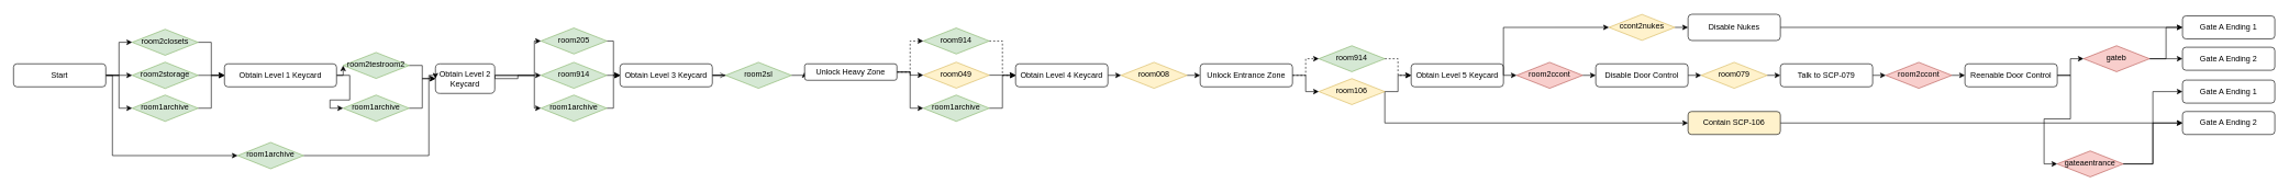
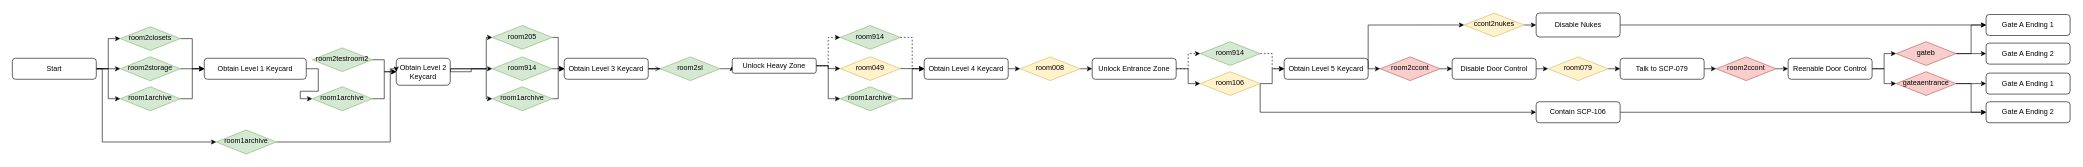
  <mxCell id="0" />
  <mxCell id="1" parent="0" />
  <mxCell id="2" style="edgeStyle=orthogonalEdgeStyle;rounded=0;orthogonalLoop=1;jettySize=auto;html=1;exitX=1;exitY=0.5;exitDx=0;exitDy=0;entryX=0;entryY=0.5;entryDx=0;entryDy=0;" parent="1" source="3" target="8" edge="1"><mxGeometry relative="1" as="geometry"><mxPoint x="360" y="118.92" as="targetPoint" /></mxGeometry></mxCell>
  <mxCell id="3" value="room2closets" style="rhombus;whiteSpace=wrap;html=1;shadow=0;fontFamily=Helvetica;fontSize=12;align=center;strokeWidth=1;spacing=6;spacingTop=-4;fillColor=#d5e8d4;strokeColor=#82b366;" parent="1" vertex="1"><mxGeometry x="200" y="43.92" width="100" height="39.52" as="geometry" /></mxCell>
  <mxCell id="4" style="edgeStyle=orthogonalEdgeStyle;rounded=0;orthogonalLoop=1;jettySize=auto;html=1;exitX=1;exitY=0.5;exitDx=0;exitDy=0;entryX=0;entryY=0.5;entryDx=0;entryDy=0;" parent="1" source="5" target="8" edge="1"><mxGeometry relative="1" as="geometry" /></mxCell>
  <mxCell id="5" value="room2storage" style="rhombus;whiteSpace=wrap;html=1;shadow=0;fontFamily=Helvetica;fontSize=12;align=center;strokeWidth=1;spacing=6;spacingTop=-4;fillColor=#d5e8d4;strokeColor=#82b366;" parent="1" vertex="1"><mxGeometry x="200" y="93.92" width="100" height="40" as="geometry" /></mxCell>
- <mxCell id="6" style="edgeStyle=orthogonalEdgeStyle;rounded=0;orthogonalLoop=1;jettySize=auto;html=1;exitX=1;exitY=0.5;exitDx=0;exitDy=0;entryX=0;entryY=0.5;entryDx=0;entryDy=0;" parent="1" source="8" target="10" edge="1"><mxGeometry relative="1" as="geometry"><mxPoint x="520" y="88.92" as="targetPoint" /></mxGeometry></mxCell>
  <mxCell id="7" style="edgeStyle=orthogonalEdgeStyle;rounded=0;orthogonalLoop=1;jettySize=auto;html=1;exitX=1;exitY=0.5;exitDx=0;exitDy=0;entryX=0;entryY=0.5;entryDx=0;entryDy=0;" edge="1" parent="1" source="8" target="83"><mxGeometry relative="1" as="geometry" /></mxCell>
  <mxCell id="8" value="Obtain Level 1 Keycard" style="rounded=1;whiteSpace=wrap;html=1;" parent="1" vertex="1"><mxGeometry x="340" y="96.42" width="170" height="35" as="geometry" /></mxCell>
  <mxCell id="9" style="edgeStyle=orthogonalEdgeStyle;rounded=0;orthogonalLoop=1;jettySize=auto;html=1;exitX=1;exitY=0.5;exitDx=0;exitDy=0;entryX=0;entryY=0.5;entryDx=0;entryDy=0;" edge="1" parent="1" source="10" target="14"><mxGeometry relative="1" as="geometry" /></mxCell>
  <mxCell id="10" value="room2testroom2" style="rhombus;whiteSpace=wrap;html=1;shadow=0;fontFamily=Helvetica;fontSize=12;align=center;strokeWidth=1;spacing=6;spacingTop=-4;fillColor=#d5e8d4;strokeColor=#82b366;" parent="1" vertex="1"><mxGeometry x="520" y="79.16" width="100" height="39.52" as="geometry" /></mxCell>
  <mxCell id="11" style="edgeStyle=orthogonalEdgeStyle;rounded=0;orthogonalLoop=1;jettySize=auto;html=1;exitX=1;exitY=0.5;exitDx=0;exitDy=0;entryX=0;entryY=0.5;entryDx=0;entryDy=0;" edge="1" parent="1" source="14" target="16"><mxGeometry relative="1" as="geometry" /></mxCell>
  <mxCell id="12" style="edgeStyle=orthogonalEdgeStyle;rounded=0;orthogonalLoop=1;jettySize=auto;html=1;exitX=1;exitY=0.5;exitDx=0;exitDy=0;entryX=0;entryY=0.5;entryDx=0;entryDy=0;" edge="1" parent="1" source="14" target="79"><mxGeometry relative="1" as="geometry"><Array as="points"><mxPoint x="810" y="114" /><mxPoint x="810" y="62" /></Array></mxGeometry></mxCell>
  <mxCell id="13" style="edgeStyle=orthogonalEdgeStyle;rounded=0;orthogonalLoop=1;jettySize=auto;html=1;exitX=1;exitY=0.5;exitDx=0;exitDy=0;entryX=0;entryY=0.5;entryDx=0;entryDy=0;" edge="1" parent="1" source="14" target="85"><mxGeometry relative="1" as="geometry"><Array as="points"><mxPoint x="810" y="114" /><mxPoint x="810" y="164" /></Array></mxGeometry></mxCell>
  <mxCell id="14" value="Obtain Level 2 Keycard" style="rounded=1;whiteSpace=wrap;html=1;" parent="1" vertex="1"><mxGeometry x="660" y="96.42" width="90" height="45" as="geometry" /></mxCell>
  <mxCell id="15" style="edgeStyle=orthogonalEdgeStyle;rounded=0;orthogonalLoop=1;jettySize=auto;html=1;exitX=1;exitY=0.5;exitDx=0;exitDy=0;entryX=0;entryY=0.5;entryDx=0;entryDy=0;" parent="1" source="16" target="18" edge="1"><mxGeometry relative="1" as="geometry"><mxPoint x="940" y="114.206" as="targetPoint" /><Array as="points"><mxPoint x="930" y="114" /><mxPoint x="930" y="114" /></Array></mxGeometry></mxCell>
  <mxCell id="16" value="room914" style="rhombus;whiteSpace=wrap;html=1;shadow=0;fontFamily=Helvetica;fontSize=12;align=center;strokeWidth=1;spacing=6;spacingTop=-4;fillColor=#d5e8d4;strokeColor=#82b366;" parent="1" vertex="1"><mxGeometry x="820" y="94.16" width="100" height="39.52" as="geometry" /></mxCell>
  <mxCell id="17" style="edgeStyle=orthogonalEdgeStyle;rounded=0;orthogonalLoop=1;jettySize=auto;html=1;entryX=0;entryY=0.5;entryDx=0;entryDy=0;endArrow=open;" parent="1" source="18" target="20" edge="1"><mxGeometry relative="1" as="geometry"><mxPoint x="1150" y="128.92" as="targetPoint" /></mxGeometry></mxCell>
  <mxCell id="18" value="Obtain Level 3 Keycard" style="rounded=1;whiteSpace=wrap;html=1;" parent="1" vertex="1"><mxGeometry x="940" y="96.42" width="140" height="35" as="geometry" /></mxCell>
  <mxCell id="19" style="edgeStyle=orthogonalEdgeStyle;rounded=0;orthogonalLoop=1;jettySize=auto;html=1;exitX=1;exitY=0.5;exitDx=0;exitDy=0;entryX=0;entryY=0.5;entryDx=0;entryDy=0;" parent="1" source="20" target="24" edge="1"><mxGeometry relative="1" as="geometry" /></mxCell>
  <mxCell id="20" value="room2sl" style="rhombus;whiteSpace=wrap;html=1;shadow=0;fontFamily=Helvetica;fontSize=12;align=center;strokeWidth=1;spacing=6;spacingTop=-4;fillColor=#d5e8d4;strokeColor=#82b366;" parent="1" vertex="1"><mxGeometry x="1100" y="94.16" width="100" height="39.52" as="geometry" /></mxCell>
  <mxCell id="21" style="edgeStyle=orthogonalEdgeStyle;rounded=0;orthogonalLoop=1;jettySize=auto;html=1;exitX=1;exitY=0.5;exitDx=0;exitDy=0;entryX=0;entryY=0.5;entryDx=0;entryDy=0;" parent="1" source="24" target="26" edge="1"><mxGeometry relative="1" as="geometry"><mxPoint x="1400" y="88.92" as="targetPoint" /></mxGeometry></mxCell>
  <mxCell id="22" style="edgeStyle=orthogonalEdgeStyle;rounded=0;orthogonalLoop=1;jettySize=auto;html=1;exitX=1;exitY=0.5;exitDx=0;exitDy=0;entryX=0;entryY=0.5;entryDx=0;entryDy=0;dashed=1;" parent="1" source="24" target="28" edge="1"><mxGeometry relative="1" as="geometry" /></mxCell>
  <mxCell id="23" style="edgeStyle=orthogonalEdgeStyle;rounded=0;orthogonalLoop=1;jettySize=auto;html=1;exitX=1;exitY=0.5;exitDx=0;exitDy=0;entryX=0;entryY=0.5;entryDx=0;entryDy=0;" edge="1" parent="1" source="24" target="89"><mxGeometry relative="1" as="geometry" /></mxCell>
  <mxCell id="24" value="Unlock Heavy Zone" style="rounded=1;whiteSpace=wrap;html=1;" parent="1" vertex="1"><mxGeometry x="1220" y="96.42" width="140" height="25" as="geometry" /></mxCell>
  <mxCell id="25" style="edgeStyle=orthogonalEdgeStyle;rounded=0;orthogonalLoop=1;jettySize=auto;html=1;exitX=1;exitY=0.5;exitDx=0;exitDy=0;entryX=0;entryY=0.5;entryDx=0;entryDy=0;" parent="1" source="26" target="30" edge="1"><mxGeometry relative="1" as="geometry" /></mxCell>
  <mxCell id="26" value="room049" style="rhombus;whiteSpace=wrap;html=1;shadow=0;fontFamily=Helvetica;fontSize=12;align=center;strokeWidth=1;spacing=6;spacingTop=-4;fillColor=#fff2cc;strokeColor=#d6b656;" parent="1" vertex="1"><mxGeometry x="1400" y="93.92" width="100" height="39.52" as="geometry" /></mxCell>
  <mxCell id="27" style="edgeStyle=orthogonalEdgeStyle;rounded=0;orthogonalLoop=1;jettySize=auto;html=1;exitX=1;exitY=0.5;exitDx=0;exitDy=0;dashed=1;entryX=0;entryY=0.5;entryDx=0;entryDy=0;" parent="1" source="28" target="30" edge="1"><mxGeometry relative="1" as="geometry"><mxPoint x="1530" y="138.92" as="targetPoint" /></mxGeometry></mxCell>
  <mxCell id="28" value="room914" style="rhombus;whiteSpace=wrap;html=1;shadow=0;fontFamily=Helvetica;fontSize=12;align=center;strokeWidth=1;spacing=6;spacingTop=-4;fillColor=#d5e8d4;strokeColor=#82b366;" parent="1" vertex="1"><mxGeometry x="1400" y="41.9" width="100" height="39.52" as="geometry" /></mxCell>
  <mxCell id="29" style="edgeStyle=orthogonalEdgeStyle;rounded=0;orthogonalLoop=1;jettySize=auto;html=1;exitX=1;exitY=0.5;exitDx=0;exitDy=0;entryX=0;entryY=0.5;entryDx=0;entryDy=0;" parent="1" source="30" target="32" edge="1"><mxGeometry relative="1" as="geometry" /></mxCell>
  <mxCell id="30" value="Obtain Level 4 Keycard" style="rounded=1;whiteSpace=wrap;html=1;" parent="1" vertex="1"><mxGeometry x="1540" y="96.42" width="140" height="35" as="geometry" /></mxCell>
  <mxCell id="31" style="edgeStyle=orthogonalEdgeStyle;rounded=0;orthogonalLoop=1;jettySize=auto;html=1;exitX=1;exitY=0.5;exitDx=0;exitDy=0;entryX=0;entryY=0.5;entryDx=0;entryDy=0;" parent="1" source="32" target="35" edge="1"><mxGeometry relative="1" as="geometry" /></mxCell>
  <mxCell id="32" value="room008" style="rhombus;whiteSpace=wrap;html=1;shadow=0;fontFamily=Helvetica;fontSize=12;align=center;strokeWidth=1;spacing=6;spacingTop=-4;fillColor=#fff2cc;strokeColor=#d6b656;" parent="1" vertex="1"><mxGeometry x="1700" y="94.16" width="100" height="39.52" as="geometry" /></mxCell>
  <mxCell id="33" style="edgeStyle=orthogonalEdgeStyle;rounded=0;orthogonalLoop=1;jettySize=auto;html=1;exitX=1;exitY=0.5;exitDx=0;exitDy=0;entryX=0;entryY=0.5;entryDx=0;entryDy=0;dashed=1;" parent="1" source="35" target="39" edge="1"><mxGeometry relative="1" as="geometry" /></mxCell>
  <mxCell id="34" style="edgeStyle=orthogonalEdgeStyle;rounded=0;orthogonalLoop=1;jettySize=auto;html=1;exitX=1;exitY=0.5;exitDx=0;exitDy=0;entryX=0;entryY=0.5;entryDx=0;entryDy=0;" parent="1" source="35" target="47" edge="1"><mxGeometry relative="1" as="geometry" /></mxCell>
  <mxCell id="35" value="Unlock Entrance Zone" style="rounded=1;whiteSpace=wrap;html=1;" parent="1" vertex="1"><mxGeometry x="1820" y="96.42" width="140" height="35" as="geometry" /></mxCell>
  <mxCell id="36" style="edgeStyle=orthogonalEdgeStyle;rounded=0;orthogonalLoop=1;jettySize=auto;html=1;exitX=1;exitY=0.5;exitDx=0;exitDy=0;entryX=0;entryY=0.5;entryDx=0;entryDy=0;" parent="1" source="37" target="51" edge="1"><mxGeometry relative="1" as="geometry" /></mxCell>
  <mxCell id="37" value="Obtain Level 5 Keycard" style="rounded=1;whiteSpace=wrap;html=1;" parent="1" vertex="1"><mxGeometry x="2140" y="96.42" width="140" height="35" as="geometry" /></mxCell>
  <mxCell id="38" style="edgeStyle=orthogonalEdgeStyle;rounded=0;orthogonalLoop=1;jettySize=auto;html=1;exitX=1;exitY=0.5;exitDx=0;exitDy=0;entryX=0;entryY=0.5;entryDx=0;entryDy=0;dashed=1;" parent="1" source="39" target="37" edge="1"><mxGeometry relative="1" as="geometry" /></mxCell>
  <mxCell id="39" value="room914" style="rhombus;whiteSpace=wrap;html=1;shadow=0;fontFamily=Helvetica;fontSize=12;align=center;strokeWidth=1;spacing=6;spacingTop=-4;fillColor=#d5e8d4;strokeColor=#82b366;" parent="1" vertex="1"><mxGeometry x="2000" y="68.92" width="100" height="39.52" as="geometry" /></mxCell>
  <mxCell id="40" style="edgeStyle=orthogonalEdgeStyle;rounded=0;orthogonalLoop=1;jettySize=auto;html=1;exitX=1;exitY=0.5;exitDx=0;exitDy=0;entryX=0;entryY=0.5;entryDx=0;entryDy=0;" parent="1" source="44" target="3" edge="1"><mxGeometry relative="1" as="geometry" /></mxCell>
  <mxCell id="41" style="edgeStyle=orthogonalEdgeStyle;rounded=0;orthogonalLoop=1;jettySize=auto;html=1;exitX=1;exitY=0.5;exitDx=0;exitDy=0;entryX=0;entryY=0.5;entryDx=0;entryDy=0;" parent="1" source="44" target="5" edge="1"><mxGeometry relative="1" as="geometry" /></mxCell>
  <mxCell id="42" style="edgeStyle=orthogonalEdgeStyle;rounded=0;orthogonalLoop=1;jettySize=auto;html=1;entryX=0;entryY=0.5;entryDx=0;entryDy=0;" edge="1" parent="1" source="44" target="81"><mxGeometry relative="1" as="geometry"><mxPoint x="200" y="208.92" as="targetPoint" /></mxGeometry></mxCell>
  <mxCell id="43" style="edgeStyle=orthogonalEdgeStyle;rounded=0;orthogonalLoop=1;jettySize=auto;html=1;exitX=1;exitY=0.5;exitDx=0;exitDy=0;entryX=0;entryY=0.5;entryDx=0;entryDy=0;" edge="1" parent="1" source="44" target="87"><mxGeometry relative="1" as="geometry"><Array as="points"><mxPoint x="170" y="114" /><mxPoint x="170" y="236" /></Array></mxGeometry></mxCell>
  <mxCell id="44" value="Start" style="rounded=1;whiteSpace=wrap;html=1;" parent="1" vertex="1"><mxGeometry x="20" y="96.42" width="140" height="35" as="geometry" /></mxCell>
  <mxCell id="45" style="edgeStyle=orthogonalEdgeStyle;rounded=0;orthogonalLoop=1;jettySize=auto;html=1;exitX=1;exitY=0.5;exitDx=0;exitDy=0;entryX=0;entryY=0.5;entryDx=0;entryDy=0;" parent="1" source="47" target="37" edge="1"><mxGeometry relative="1" as="geometry" /></mxCell>
  <mxCell id="46" style="edgeStyle=orthogonalEdgeStyle;rounded=0;orthogonalLoop=1;jettySize=auto;html=1;exitX=1;exitY=0.5;exitDx=0;exitDy=0;entryX=0;entryY=0.5;entryDx=0;entryDy=0;" parent="1" source="47" target="62" edge="1"><mxGeometry relative="1" as="geometry"><Array as="points"><mxPoint x="2100" y="186.92" /></Array></mxGeometry></mxCell>
  <mxCell id="47" value="room106" style="rhombus;whiteSpace=wrap;html=1;shadow=0;fontFamily=Helvetica;fontSize=12;align=center;strokeWidth=1;spacing=6;spacingTop=-4;fillColor=#fff2cc;strokeColor=#d6b656;" parent="1" vertex="1"><mxGeometry x="2000" y="118.92" width="100" height="39.52" as="geometry" /></mxCell>
  <mxCell id="48" style="edgeStyle=orthogonalEdgeStyle;rounded=0;orthogonalLoop=1;jettySize=auto;html=1;exitX=1;exitY=0.5;exitDx=0;exitDy=0;entryX=0;entryY=0.5;entryDx=0;entryDy=0;" parent="1" source="49" target="53" edge="1"><mxGeometry relative="1" as="geometry" /></mxCell>
  <mxCell id="49" value="Disable Door Control" style="rounded=1;whiteSpace=wrap;html=1;" parent="1" vertex="1"><mxGeometry x="2420" y="96.42" width="140" height="35" as="geometry" /></mxCell>
  <mxCell id="50" style="edgeStyle=orthogonalEdgeStyle;rounded=0;orthogonalLoop=1;jettySize=auto;html=1;exitX=1;exitY=0.5;exitDx=0;exitDy=0;entryX=0;entryY=0.5;entryDx=0;entryDy=0;" parent="1" source="51" target="49" edge="1"><mxGeometry relative="1" as="geometry" /></mxCell>
  <mxCell id="51" value="room2ccont" style="rhombus;whiteSpace=wrap;html=1;shadow=0;fontFamily=Helvetica;fontSize=12;align=center;strokeWidth=1;spacing=6;spacingTop=-4;fillColor=#f8cecc;strokeColor=#b85450;" parent="1" vertex="1"><mxGeometry x="2300" y="94.16" width="100" height="39.52" as="geometry" /></mxCell>
  <mxCell id="52" style="edgeStyle=orthogonalEdgeStyle;rounded=0;orthogonalLoop=1;jettySize=auto;html=1;exitX=1;exitY=0.5;exitDx=0;exitDy=0;entryX=0;entryY=0.5;entryDx=0;entryDy=0;" parent="1" source="53" target="55" edge="1"><mxGeometry relative="1" as="geometry" /></mxCell>
  <mxCell id="53" value="room079" style="rhombus;whiteSpace=wrap;html=1;shadow=0;fontFamily=Helvetica;fontSize=12;align=center;strokeWidth=1;spacing=6;spacingTop=-4;fillColor=#fff2cc;strokeColor=#d6b656;" parent="1" vertex="1"><mxGeometry x="2580" y="94.16" width="100" height="39.52" as="geometry" /></mxCell>
  <mxCell id="54" style="edgeStyle=orthogonalEdgeStyle;rounded=0;orthogonalLoop=1;jettySize=auto;html=1;exitX=1;exitY=0.5;exitDx=0;exitDy=0;entryX=0;entryY=0.5;entryDx=0;entryDy=0;" parent="1" source="55" target="60" edge="1"><mxGeometry relative="1" as="geometry" /></mxCell>
  <mxCell id="55" value="Talk to SCP-079" style="rounded=1;whiteSpace=wrap;html=1;" parent="1" vertex="1"><mxGeometry x="2700" y="96.42" width="140" height="35" as="geometry" /></mxCell>
  <mxCell id="56" style="edgeStyle=orthogonalEdgeStyle;rounded=0;orthogonalLoop=1;jettySize=auto;html=1;exitX=1;exitY=0.5;exitDx=0;exitDy=0;entryX=0;entryY=0.5;entryDx=0;entryDy=0;" parent="1" source="58" target="65" edge="1"><mxGeometry relative="1" as="geometry" /></mxCell>
  <mxCell id="57" style="edgeStyle=orthogonalEdgeStyle;rounded=0;orthogonalLoop=1;jettySize=auto;html=1;exitX=1;exitY=0.5;exitDx=0;exitDy=0;entryX=0;entryY=0.5;entryDx=0;entryDy=0;" parent="1" source="58" target="68" edge="1"><mxGeometry relative="1" as="geometry" /></mxCell>
  <mxCell id="58" value="Reenable Door Control" style="rounded=1;whiteSpace=wrap;html=1;" parent="1" vertex="1"><mxGeometry x="2980" y="96.42" width="140" height="35" as="geometry" /></mxCell>
  <mxCell id="59" style="edgeStyle=orthogonalEdgeStyle;rounded=0;orthogonalLoop=1;jettySize=auto;html=1;exitX=1;exitY=0.5;exitDx=0;exitDy=0;entryX=0;entryY=0.5;entryDx=0;entryDy=0;" parent="1" source="60" target="58" edge="1"><mxGeometry relative="1" as="geometry" /></mxCell>
  <mxCell id="60" value="room2ccont" style="rhombus;whiteSpace=wrap;html=1;shadow=0;fontFamily=Helvetica;fontSize=12;align=center;strokeWidth=1;spacing=6;spacingTop=-4;fillColor=#f8cecc;strokeColor=#b85450;" parent="1" vertex="1"><mxGeometry x="2860" y="94.16" width="100" height="39.52" as="geometry" /></mxCell>
  <mxCell id="61" style="edgeStyle=orthogonalEdgeStyle;rounded=0;orthogonalLoop=1;jettySize=auto;html=1;exitX=1;exitY=0.5;exitDx=0;exitDy=0;entryX=0;entryY=0.5;entryDx=0;entryDy=0;" parent="1" source="62" target="70" edge="1"><mxGeometry relative="1" as="geometry" /></mxCell>
- <mxCell id="62" value="Contain SCP-106" style="rounded=1;whiteSpace=wrap;html=1;fillColor=#fff2cc;" parent="1" vertex="1"><mxGeometry x="2560" y="168.92" width="140" height="35" as="geometry" /></mxCell>
+ <mxCell id="62" value="Contain SCP-106" style="rounded=1;whiteSpace=wrap;html=1;" parent="1" vertex="1"><mxGeometry x="2560" y="168.92" width="140" height="35" as="geometry" /></mxCell>
  <mxCell id="63" style="edgeStyle=orthogonalEdgeStyle;rounded=0;orthogonalLoop=1;jettySize=auto;html=1;exitX=1;exitY=0.5;exitDx=0;exitDy=0;entryX=0;entryY=0.5;entryDx=0;entryDy=0;" parent="1" source="65" target="69" edge="1"><mxGeometry relative="1" as="geometry" /></mxCell>
  <mxCell id="64" style="edgeStyle=orthogonalEdgeStyle;rounded=0;orthogonalLoop=1;jettySize=auto;html=1;exitX=1;exitY=0.5;exitDx=0;exitDy=0;entryX=0;entryY=0.5;entryDx=0;entryDy=0;" parent="1" source="65" target="70" edge="1"><mxGeometry relative="1" as="geometry" /></mxCell>
- <mxCell id="65" value="gateaentrance" style="rhombus;whiteSpace=wrap;html=1;shadow=0;fontFamily=Helvetica;fontSize=12;align=center;strokeWidth=1;spacing=6;spacingTop=-4;fillColor=#f8cecc;strokeColor=#b85450;" parent="1" vertex="1"><mxGeometry x="3120" y="228.92" width="100" height="39.52" as="geometry" /></mxCell>
+ <mxCell id="65" value="gateaentrance" style="rhombus;whiteSpace=wrap;html=1;shadow=0;fontFamily=Helvetica;fontSize=12;align=center;strokeWidth=1;spacing=6;spacingTop=-4;fillColor=#f8cecc;strokeColor=#b85450;" parent="1" vertex="1"><mxGeometry x="3160" y="118.92" width="100" height="39.52" as="geometry" /></mxCell>
  <mxCell id="66" style="edgeStyle=orthogonalEdgeStyle;rounded=0;orthogonalLoop=1;jettySize=auto;html=1;exitX=1;exitY=0.5;exitDx=0;exitDy=0;entryX=0;entryY=0.5;entryDx=0;entryDy=0;" parent="1" source="68" target="72" edge="1"><mxGeometry relative="1" as="geometry" /></mxCell>
  <mxCell id="67" style="edgeStyle=orthogonalEdgeStyle;rounded=0;orthogonalLoop=1;jettySize=auto;html=1;exitX=1;exitY=0.5;exitDx=0;exitDy=0;entryX=0;entryY=0.5;entryDx=0;entryDy=0;" parent="1" source="68" target="71" edge="1"><mxGeometry relative="1" as="geometry" /></mxCell>
  <mxCell id="68" value="gateb" style="rhombus;whiteSpace=wrap;html=1;shadow=0;fontFamily=Helvetica;fontSize=12;align=center;strokeWidth=1;spacing=6;spacingTop=-4;fillColor=#f8cecc;strokeColor=#b85450;" parent="1" vertex="1"><mxGeometry x="3160" y="68.92" width="100" height="39.52" as="geometry" /></mxCell>
  <mxCell id="69" value="Gate A Ending 1" style="rounded=1;whiteSpace=wrap;html=1;" parent="1" vertex="1"><mxGeometry x="3310" y="121.18" width="140" height="35" as="geometry" /></mxCell>
  <mxCell id="70" value="Gate A Ending 2" style="rounded=1;whiteSpace=wrap;html=1;" parent="1" vertex="1"><mxGeometry x="3310" y="168.92" width="140" height="35" as="geometry" /></mxCell>
  <mxCell id="71" value="Gate A Ending 1" style="rounded=1;whiteSpace=wrap;html=1;" parent="1" vertex="1"><mxGeometry x="3310" y="23.49" width="140" height="35" as="geometry" /></mxCell>
  <mxCell id="72" value="Gate A Ending 2" style="rounded=1;whiteSpace=wrap;html=1;" parent="1" vertex="1"><mxGeometry x="3310" y="71.18" width="140" height="35" as="geometry" /></mxCell>
  <mxCell id="73" style="edgeStyle=orthogonalEdgeStyle;rounded=0;orthogonalLoop=1;jettySize=auto;html=1;exitX=1;exitY=0.5;exitDx=0;exitDy=0;entryX=0;entryY=0.5;entryDx=0;entryDy=0;" parent="1" source="74" target="71" edge="1"><mxGeometry relative="1" as="geometry" /></mxCell>
  <mxCell id="74" value="Disable Nukes" style="rounded=1;whiteSpace=wrap;html=1;" parent="1" vertex="1"><mxGeometry x="2560" y="20.99" width="140" height="40" as="geometry" /></mxCell>
  <mxCell id="75" style="edgeStyle=orthogonalEdgeStyle;rounded=0;orthogonalLoop=1;jettySize=auto;html=1;exitX=1;exitY=0.5;exitDx=0;exitDy=0;entryX=0;entryY=0.5;entryDx=0;entryDy=0;" parent="1" source="76" target="74" edge="1"><mxGeometry relative="1" as="geometry" /></mxCell>
  <mxCell id="76" value="ccont2nukes" style="rhombus;whiteSpace=wrap;html=1;shadow=0;fontFamily=Helvetica;fontSize=12;align=center;strokeWidth=1;spacing=6;spacingTop=-4;fillColor=#fff2cc;strokeColor=#d6b656;" parent="1" vertex="1"><mxGeometry x="2440" y="21.23" width="100" height="39.52" as="geometry" /></mxCell>
  <mxCell id="77" style="edgeStyle=orthogonalEdgeStyle;rounded=0;orthogonalLoop=1;jettySize=auto;html=1;exitX=1;exitY=0.5;exitDx=0;exitDy=0;entryX=0;entryY=0.5;entryDx=0;entryDy=0;" parent="1" source="37" target="76" edge="1"><mxGeometry relative="1" as="geometry"><mxPoint x="2279.667" y="114.087" as="sourcePoint" /><mxPoint x="2559.667" y="39.087" as="targetPoint" /><Array as="points"><mxPoint x="2280" y="40.92" /></Array></mxGeometry></mxCell>
  <mxCell id="78" style="edgeStyle=orthogonalEdgeStyle;rounded=0;orthogonalLoop=1;jettySize=auto;html=1;exitX=1;exitY=0.5;exitDx=0;exitDy=0;entryX=0;entryY=0.5;entryDx=0;entryDy=0;" parent="1" source="79" target="18" edge="1"><mxGeometry relative="1" as="geometry"><Array as="points"><mxPoint x="930" y="62" /><mxPoint x="930" y="114" /></Array></mxGeometry></mxCell>
  <mxCell id="79" value="room205" style="rhombus;whiteSpace=wrap;html=1;shadow=0;fontFamily=Helvetica;fontSize=12;align=center;strokeWidth=1;spacing=6;spacingTop=-4;fillColor=#d5e8d4;strokeColor=#82b366;" parent="1" vertex="1"><mxGeometry x="820" y="41.9" width="100" height="39.52" as="geometry" /></mxCell>
  <mxCell id="80" style="edgeStyle=orthogonalEdgeStyle;rounded=0;orthogonalLoop=1;jettySize=auto;html=1;exitX=1;exitY=0.5;exitDx=0;exitDy=0;entryX=0;entryY=0.5;entryDx=0;entryDy=0;" edge="1" parent="1" source="81" target="8"><mxGeometry relative="1" as="geometry" /></mxCell>
  <mxCell id="81" value="room1archive" style="rhombus;whiteSpace=wrap;html=1;shadow=0;fontFamily=Helvetica;fontSize=12;align=center;strokeWidth=1;spacing=6;spacingTop=-4;fillColor=#d5e8d4;strokeColor=#82b366;" vertex="1" parent="1"><mxGeometry x="200" y="143.92" width="100" height="40" as="geometry" /></mxCell>
  <mxCell id="82" style="edgeStyle=orthogonalEdgeStyle;rounded=0;orthogonalLoop=1;jettySize=auto;html=1;exitX=1;exitY=0.5;exitDx=0;exitDy=0;entryX=0;entryY=0.5;entryDx=0;entryDy=0;" edge="1" parent="1" source="83" target="14"><mxGeometry relative="1" as="geometry" /></mxCell>
  <mxCell id="83" value="room1archive" style="rhombus;whiteSpace=wrap;html=1;shadow=0;fontFamily=Helvetica;fontSize=12;align=center;strokeWidth=1;spacing=6;spacingTop=-4;fillColor=#d5e8d4;strokeColor=#82b366;" vertex="1" parent="1"><mxGeometry x="520" y="143.92" width="100" height="40" as="geometry" /></mxCell>
  <mxCell id="84" style="edgeStyle=orthogonalEdgeStyle;rounded=0;orthogonalLoop=1;jettySize=auto;html=1;exitX=1;exitY=0.5;exitDx=0;exitDy=0;entryX=0;entryY=0.5;entryDx=0;entryDy=0;" edge="1" parent="1" source="85" target="18"><mxGeometry relative="1" as="geometry"><Array as="points"><mxPoint x="930" y="164" /><mxPoint x="930" y="114" /></Array></mxGeometry></mxCell>
  <mxCell id="85" value="room1archive" style="rhombus;whiteSpace=wrap;html=1;shadow=0;fontFamily=Helvetica;fontSize=12;align=center;strokeWidth=1;spacing=6;spacingTop=-4;fillColor=#d5e8d4;strokeColor=#82b366;" vertex="1" parent="1"><mxGeometry x="820" y="143.92" width="100" height="40" as="geometry" /></mxCell>
  <mxCell id="86" style="edgeStyle=orthogonalEdgeStyle;rounded=0;orthogonalLoop=1;jettySize=auto;html=1;exitX=1;exitY=0.5;exitDx=0;exitDy=0;entryX=0;entryY=0.5;entryDx=0;entryDy=0;" edge="1" parent="1" source="87" target="14"><mxGeometry relative="1" as="geometry"><Array as="points"><mxPoint x="650" y="236" /><mxPoint x="650" y="114" /></Array></mxGeometry></mxCell>
  <mxCell id="87" value="room1archive" style="rhombus;whiteSpace=wrap;html=1;shadow=0;fontFamily=Helvetica;fontSize=12;align=center;strokeWidth=1;spacing=6;spacingTop=-4;fillColor=#d5e8d4;strokeColor=#82b366;" vertex="1" parent="1"><mxGeometry x="360" y="216" width="100" height="40" as="geometry" /></mxCell>
  <mxCell id="88" style="edgeStyle=orthogonalEdgeStyle;rounded=0;orthogonalLoop=1;jettySize=auto;html=1;exitX=1;exitY=0.5;exitDx=0;exitDy=0;entryX=0;entryY=0.5;entryDx=0;entryDy=0;" edge="1" parent="1" source="89" target="30"><mxGeometry relative="1" as="geometry" /></mxCell>
  <mxCell id="89" value="room1archive" style="rhombus;whiteSpace=wrap;html=1;shadow=0;fontFamily=Helvetica;fontSize=12;align=center;strokeWidth=1;spacing=6;spacingTop=-4;fillColor=#d5e8d4;strokeColor=#82b366;" vertex="1" parent="1"><mxGeometry x="1400" y="143.92" width="100" height="40" as="geometry" /></mxCell>
